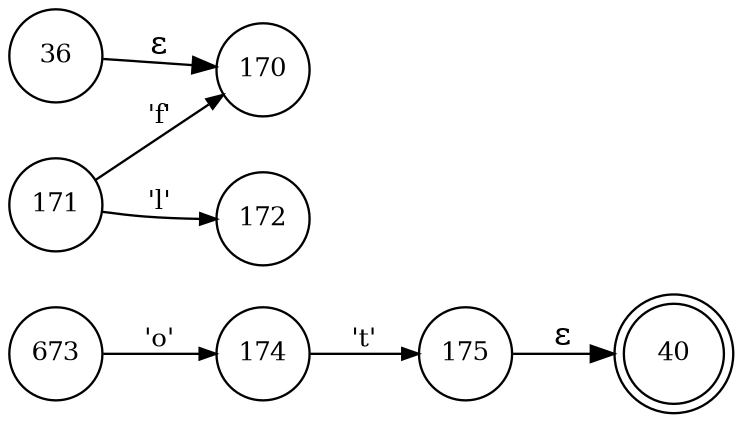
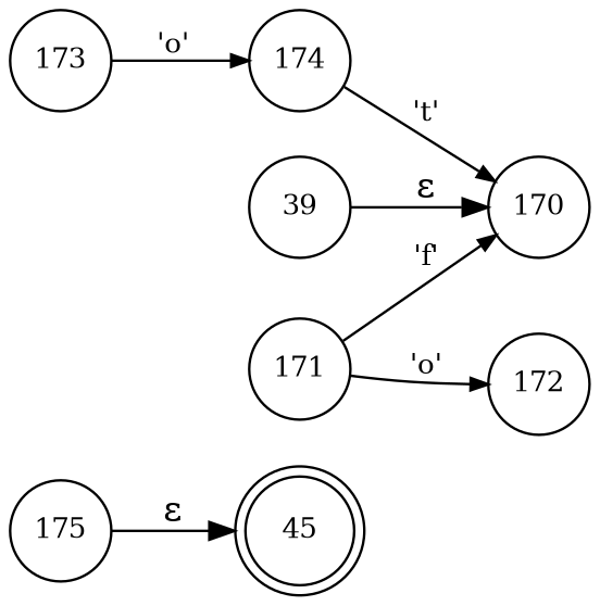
  digraph {
    fontname="DejaVu Serif"
    rankdir=LR
    node [fixedsize=true fontname="DejaVu Serif" fontsize=11 shape=circle peripheries=1]
    edge [fontname="DejaVu Serif" arrowhead=normal arrowsize=.7 fontsize=11]
-   n1 [label=40 shape=doublecircle width=.6 peripheries=""]
-   n2 [label=36 width=.55]
+   n1 [label=45 shape=doublecircle width=.6 peripheries=""]
+   n2 [label=39 width=.55]
    n3 [label=170 width=.55]
    n4 [label=171 width=.55]
    n5 [label=172 width=.55]
-   n6 [label=673 width=.55]
+   n6 [label=173 width=.55]
    n7 [label=174 width=.55]
    n8 [label=175 width=.55]
    n2 -> n3 [label="&epsilon;" arrowhead="" arrowsize="" fontsize=""]
    n4 -> n3 [label="'f'"]
-   n4 -> n5 [label="'l'"]
+   n4 -> n5 [label="'o'"]
    n6 -> n7 [label="'o'"]
-   n7 -> n8 [label="'t'"]
+   n7 -> n3 [label="'t'"]
    n8 -> n1 [label="&epsilon;" arrowhead="" arrowsize="" fontsize=""]
  }
